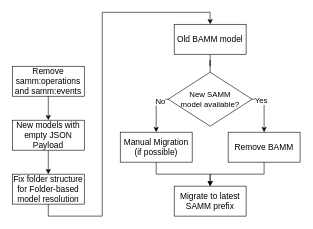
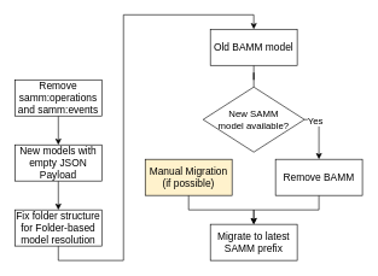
  <mxCell id="0" />
  <mxCell id="1" parent="0" />
  <mxCell id="2" style="edgeStyle=orthogonalEdgeStyle;rounded=0;orthogonalLoop=1;jettySize=auto;html=1;exitX=0.5;exitY=1;exitDx=0;exitDy=0;" edge="1" parent="1" source="3" target="13"><mxGeometry relative="1" as="geometry" /></mxCell>
  <mxCell id="3" value="Remove BAMM" style="rounded=0;whiteSpace=wrap;html=1;fontSize=14;" vertex="1" parent="1"><mxGeometry x="380" y="220" width="120" height="50" as="geometry" /></mxCell>
  <mxCell id="4" style="edgeStyle=orthogonalEdgeStyle;rounded=0;orthogonalLoop=1;jettySize=auto;html=1;exitX=0.5;exitY=1;exitDx=0;exitDy=0;entryX=0.5;entryY=0;entryDx=0;entryDy=0;" edge="1" parent="1" source="5" target="13"><mxGeometry relative="1" as="geometry" /></mxCell>
- <mxCell id="5" value="Manual Migration&lt;br&gt;(if possible)" style="rounded=0;whiteSpace=wrap;html=1;fontSize=14;" vertex="1" parent="1"><mxGeometry x="200" y="220" width="120" height="50" as="geometry" /></mxCell>
+ <mxCell id="5" value="Manual Migration&lt;br&gt;(if possible)" style="rounded=0;whiteSpace=wrap;html=1;fontSize=14;fillColor=#fff2cc;" vertex="1" parent="1"><mxGeometry x="200" y="220" width="120" height="50" as="geometry" /></mxCell>
  <mxCell id="6" value="" style="edgeStyle=orthogonalEdgeStyle;rounded=0;orthogonalLoop=1;jettySize=auto;html=1;endArrow=none;" edge="1" parent="1" source="7" target="12"><mxGeometry relative="1" as="geometry" /></mxCell>
  <mxCell id="7" value="Old BAMM model" style="rounded=0;whiteSpace=wrap;html=1;fontSize=14;" vertex="1" parent="1"><mxGeometry x="290" y="40" width="120" height="50" as="geometry" /></mxCell>
- <mxCell id="8" style="edgeStyle=orthogonalEdgeStyle;rounded=0;orthogonalLoop=1;jettySize=auto;html=1;exitX=0;exitY=0.5;exitDx=0;exitDy=0;" edge="1" parent="1" source="12" target="5"><mxGeometry relative="1" as="geometry" /></mxCell>
- <mxCell id="9" value="No" style="edgeLabel;html=1;align=center;verticalAlign=middle;resizable=0;points=[];fontSize=13;" vertex="1" connectable="0" parent="8"><mxGeometry x="-0.623" y="2" relative="1" as="geometry"><mxPoint as="offset" /></mxGeometry></mxCell>
  <mxCell id="10" style="edgeStyle=orthogonalEdgeStyle;rounded=0;orthogonalLoop=1;jettySize=auto;html=1;exitX=1;exitY=0.5;exitDx=0;exitDy=0;" edge="1" parent="1" source="12" target="3"><mxGeometry relative="1" as="geometry" /></mxCell>
  <mxCell id="11" value="Yes" style="edgeLabel;html=1;align=center;verticalAlign=middle;resizable=0;points=[];fontSize=13;" vertex="1" connectable="0" parent="10"><mxGeometry x="-0.629" y="-1" relative="1" as="geometry"><mxPoint as="offset" /></mxGeometry></mxCell>
  <mxCell id="12" value="New SAMM &lt;br&gt;model available?" style="rhombus;whiteSpace=wrap;html=1;rounded=0;fontSize=13;" vertex="1" parent="1"><mxGeometry x="280" y="120" width="140" height="90" as="geometry" /></mxCell>
  <mxCell id="13" value="Migrate to latest SAMM prefix" style="rounded=0;whiteSpace=wrap;html=1;fontSize=14;" vertex="1" parent="1"><mxGeometry x="290" y="310" width="120" height="50" as="geometry" /></mxCell>
  <mxCell id="14" style="edgeStyle=orthogonalEdgeStyle;rounded=0;orthogonalLoop=1;jettySize=auto;html=1;entryX=0.5;entryY=0;entryDx=0;entryDy=0;exitX=0.5;exitY=1;exitDx=0;exitDy=0;" edge="1" parent="1" source="15" target="7"><mxGeometry relative="1" as="geometry"><Array as="points"><mxPoint x="80" y="360" /><mxPoint x="170" y="360" /><mxPoint x="170" y="20" /><mxPoint x="350" y="20" /></Array></mxGeometry></mxCell>
  <mxCell id="15" value="Fix folder structure for Folder-based model resolution" style="rounded=0;whiteSpace=wrap;html=1;fontSize=14;" vertex="1" parent="1"><mxGeometry x="20" y="290" width="120" height="50" as="geometry" /></mxCell>
  <mxCell id="16" style="edgeStyle=orthogonalEdgeStyle;rounded=0;orthogonalLoop=1;jettySize=auto;html=1;" edge="1" parent="1" source="17" target="19"><mxGeometry relative="1" as="geometry" /></mxCell>
  <mxCell id="17" value="Remove samm:operations and samm:events" style="rounded=0;whiteSpace=wrap;html=1;fontSize=14;" vertex="1" parent="1"><mxGeometry x="20" y="110" width="120" height="50" as="geometry" /></mxCell>
  <mxCell id="18" style="edgeStyle=orthogonalEdgeStyle;rounded=0;orthogonalLoop=1;jettySize=auto;html=1;" edge="1" parent="1" source="19" target="15"><mxGeometry relative="1" as="geometry" /></mxCell>
  <mxCell id="19" value="New models with empty&amp;nbsp;JSON Payload" style="rounded=0;whiteSpace=wrap;html=1;fontSize=14;" vertex="1" parent="1"><mxGeometry x="20" y="200" width="120" height="50" as="geometry" /></mxCell>
